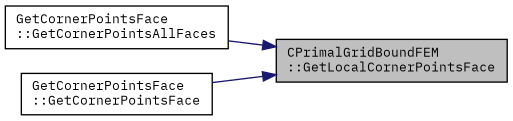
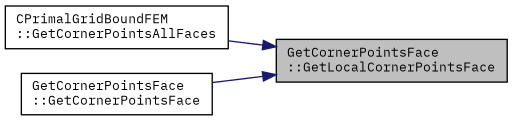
  digraph {
    fontname="IBM Plex Mono"
    rankdir=RL
    node [color=black fillcolor=white fontname="IBM Plex Mono" fontsize=10 shape=record style=filled]
    edge [color=midnightblue dir=back fontname="IBM Plex Mono" fontsize=10 labelfontname=Helvetica labelfontsize=10 style=solid]
-   n1 [fillcolor=grey75 fontcolor=black height=0.2 label="CPrimalGridBoundFEM\l::GetLocalCornerPointsFace" width=0.4]
-   n2 [height=0.2 label="GetCornerPointsFace\l::GetCornerPointsAllFaces" width=0.4]
+   n1 [fillcolor=grey75 fontcolor=black height=0.2 label="GetCornerPointsFace\l::GetLocalCornerPointsFace" width=0.4]
+   n2 [height=0.2 label="CPrimalGridBoundFEM\l::GetCornerPointsAllFaces" width=0.4]
    n3 [height=0.2 label="GetCornerPointsFace\l::GetCornerPointsFace" width=0.4]
    n1 -> n2
    n1 -> n3
  }
